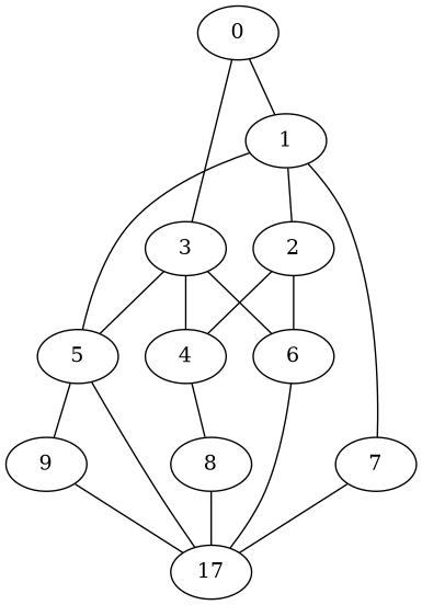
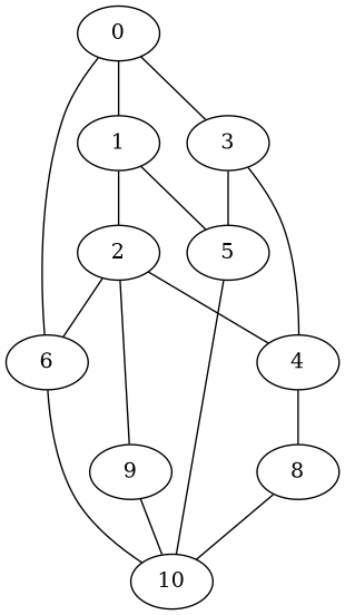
  graph {
    0
    1
    3
    6
    2
    5
-   7
    4
-   10 [label=17]
+   10
    8
    9
    0 -- 1
    0 -- 3
-   3 -- 6
+   0 -- 6
    1 -- 2
    1 -- 5
-   1 -- 7
    3 -- 5
    3 -- 4
    6 -- 10
    2 -- 6
    2 -- 4
-   5 -- 9
+   2 -- 9
    5 -- 10
-   7 -- 10
    4 -- 8
    8 -- 10
    9 -- 10
  }
